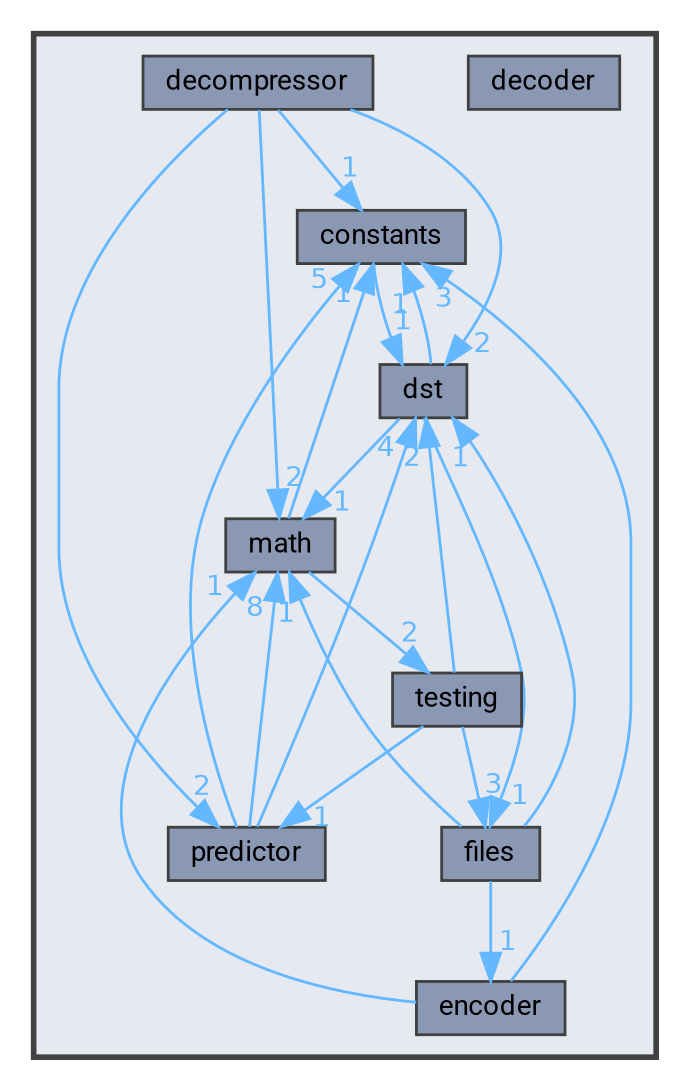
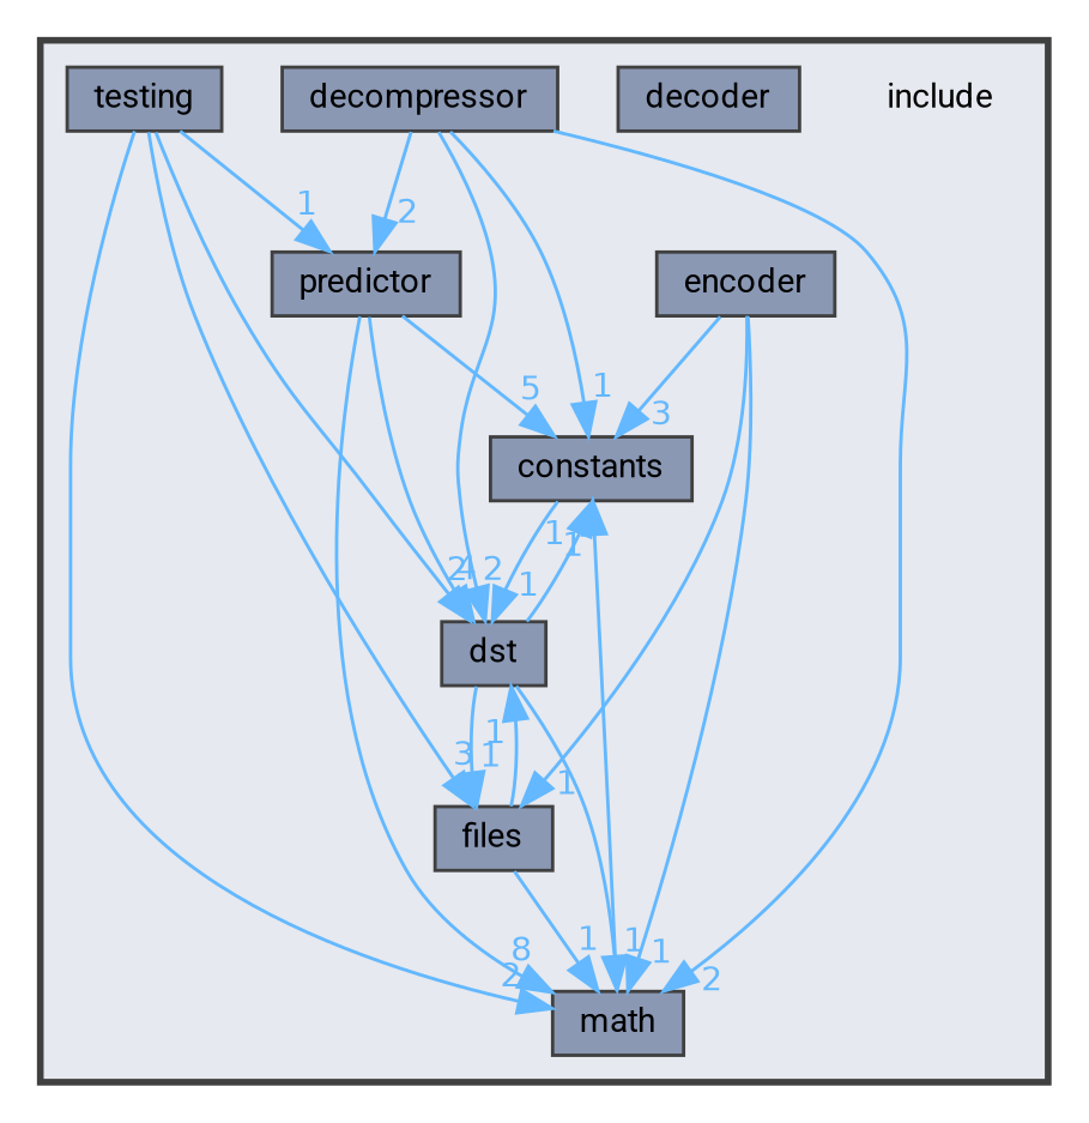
  digraph {
    compound=true
    fontname=Roboto
    node [fontname=Roboto fontsize=10 shape=box color=grey25 fillcolor="#8a98b4" style=filled]
    edge [color=steelblue1 fontcolor=steelblue1 fontname=Roboto fontsize=10 headlabel=1 labeldistance=1.5 labelfontname=Helvetica labelfontsize=10]
+   n1 [height=0.2 label=include shape=plaintext width=0.4 color="" fillcolor="" style=""]
    n2 [height=0.2 label=constants width=0.4]
    n3 [height=0.2 label=decoder width=0.4]
    n4 [height=0.2 label=decompressor width=0.4]
    n5 [height=0.2 label=dst width=0.4]
    n6 [height=0.2 label=encoder width=0.4]
    n7 [height=0.2 label=files width=0.4]
    n8 [height=0.2 label=math width=0.4]
    n9 [height=0.2 label=predictor width=0.4]
    n10 [height=0.2 label=testing width=0.4]
    subgraph cluster_1 {
      bgcolor="#e6e9ef"
      fontsize=10
      pencolor=grey25
      style="filled,bold"
+     n1
      n2
      n3
      n4
      n5
      n6
      n7
      n8
      n9
      n10
    }
    n2 -> n5
    n4 -> n2
    n4 -> n5 [headlabel=2]
    n4 -> n8 [headlabel=2]
    n4 -> n9 [headlabel=2]
    n5 -> n2
    n5 -> n7
    n5 -> n8
    n6 -> n2 [headlabel=3]
-   n7 -> n6
+   n6 -> n7
    n6 -> n8
    n7 -> n5
    n7 -> n8
    n8 -> n2
    n9 -> n2 [headlabel=5]
    n9 -> n5 [headlabel=4]
    n9 -> n8 [headlabel=8]
    n10 -> n5 [headlabel=2]
    n10 -> n7 [headlabel=3]
-   n8 -> n10 [headlabel=2]
+   n10 -> n8 [headlabel=2]
    n10 -> n9
  }
